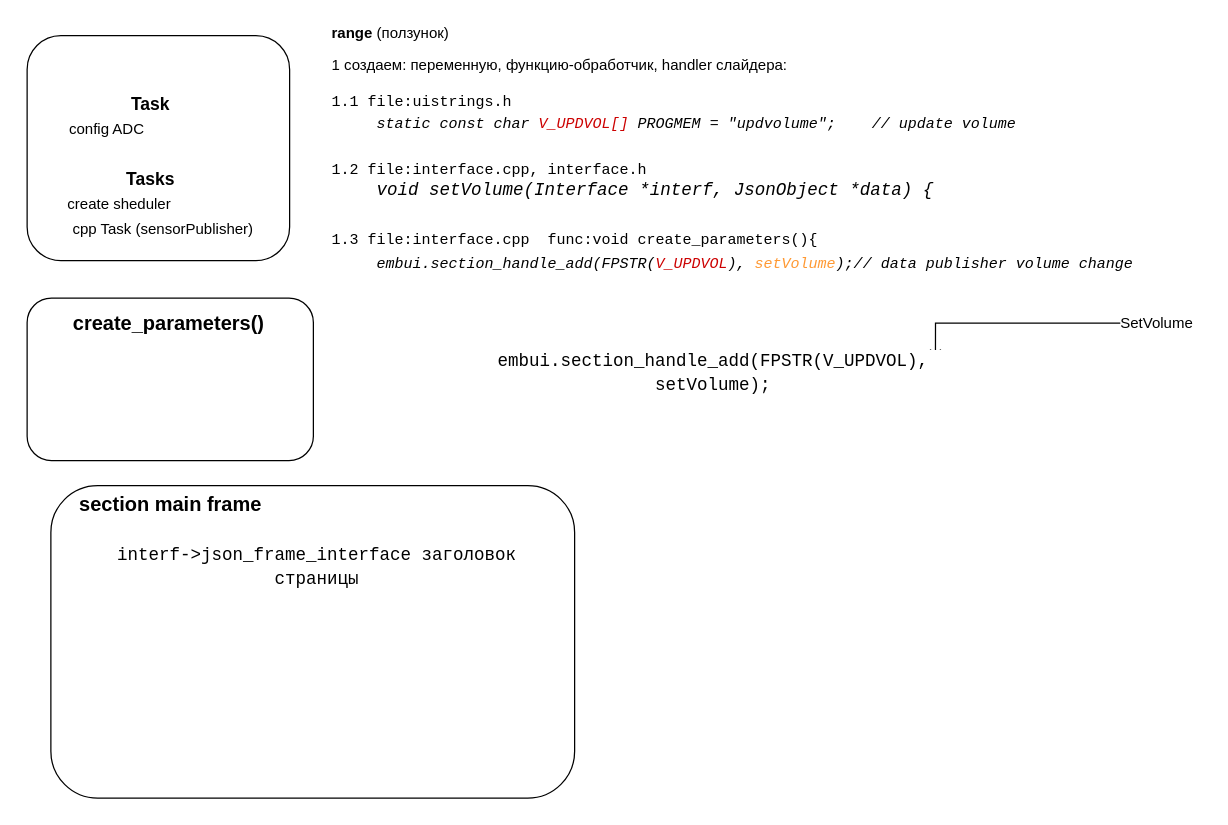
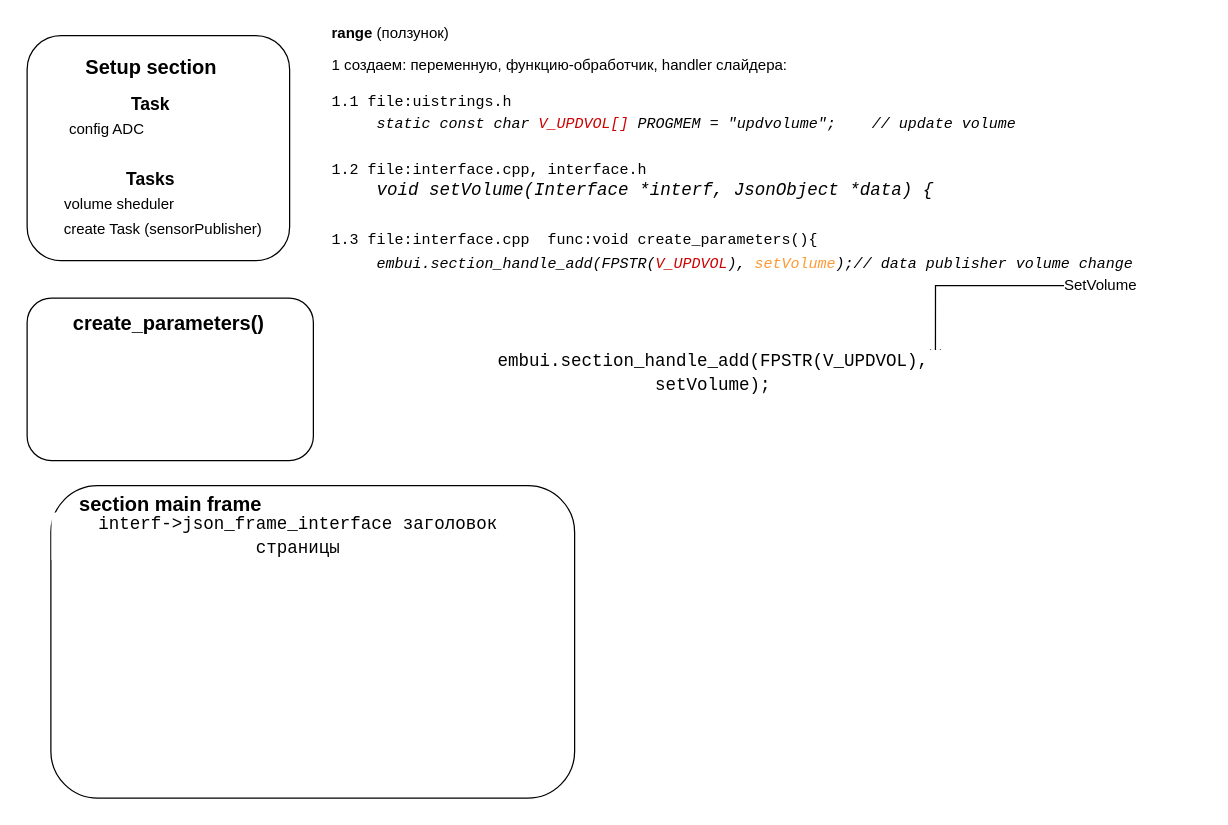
  <mxCell id="0" />
  <mxCell id="1" parent="0" />
  <mxCell id="2" value="" style="rounded=1;whiteSpace=wrap;html=1;" vertex="1" parent="1"><mxGeometry x="21" y="28" width="210" height="180" as="geometry" /></mxCell>
- <mxCell id="3" value="create sheduler" style="text;html=1;strokeColor=none;fillColor=none;align=center;verticalAlign=middle;whiteSpace=wrap;rounded=0;" vertex="1" parent="1"><mxGeometry x="30" y="148" width="130" height="30" as="geometry" /></mxCell>
- <mxCell id="4" value="cpp Task (sensorPublisher)" style="text;html=1;strokeColor=none;fillColor=none;align=center;verticalAlign=middle;whiteSpace=wrap;rounded=0;" vertex="1" parent="1"><mxGeometry x="40" y="168" width="180" height="30" as="geometry" /></mxCell>
+ <mxCell id="3" value="volume sheduler" style="text;html=1;strokeColor=none;fillColor=none;align=center;verticalAlign=middle;whiteSpace=wrap;rounded=0;" vertex="1" parent="1"><mxGeometry x="30" y="148" width="130" height="30" as="geometry" /></mxCell>
+ <mxCell id="4" value="create Task (sensorPublisher)" style="text;html=1;strokeColor=none;fillColor=none;align=center;verticalAlign=middle;whiteSpace=wrap;rounded=0;" vertex="1" parent="1"><mxGeometry x="40" y="168" width="180" height="30" as="geometry" /></mxCell>
  <mxCell id="5" style="edgeStyle=orthogonalEdgeStyle;rounded=0;orthogonalLoop=1;jettySize=auto;html=1;exitX=0.5;exitY=1;exitDx=0;exitDy=0;" edge="1" parent="1" source="4" target="4"><mxGeometry relative="1" as="geometry" /></mxCell>
  <mxCell id="6" value="&lt;b&gt;&lt;font style=&quot;font-size: 14px;&quot;&gt;Tasks&lt;/font&gt;&lt;/b&gt;" style="text;html=1;strokeColor=none;fillColor=none;align=center;verticalAlign=middle;whiteSpace=wrap;rounded=0;" vertex="1" parent="1"><mxGeometry x="90" y="128" width="60" height="30" as="geometry" /></mxCell>
  <mxCell id="7" value="config ADC" style="text;html=1;strokeColor=none;fillColor=none;align=center;verticalAlign=middle;whiteSpace=wrap;rounded=0;" vertex="1" parent="1"><mxGeometry x="20" y="88" width="130" height="30" as="geometry" /></mxCell>
  <mxCell id="8" style="edgeStyle=orthogonalEdgeStyle;rounded=0;orthogonalLoop=1;jettySize=auto;html=1;exitX=0.5;exitY=1;exitDx=0;exitDy=0;" edge="1" parent="1"><mxGeometry relative="1" as="geometry"><mxPoint x="131" y="128" as="sourcePoint" /><mxPoint x="131" y="128" as="targetPoint" /></mxGeometry></mxCell>
+ <mxCell id="9" value="&lt;span style=&quot;font-size: 16px;&quot;&gt;&lt;b&gt;Setup section&lt;/b&gt;&lt;/span&gt;" style="text;html=1;strokeColor=none;fillColor=none;align=center;verticalAlign=middle;whiteSpace=wrap;rounded=0;" vertex="1" parent="1"><mxGeometry x="55.5" y="38" width="129" height="30" as="geometry" /></mxCell>
  <mxCell id="10" value="&lt;b&gt;&lt;font style=&quot;font-size: 14px;&quot;&gt;Task&lt;/font&gt;&lt;/b&gt;" style="text;html=1;strokeColor=none;fillColor=none;align=center;verticalAlign=middle;whiteSpace=wrap;rounded=0;" vertex="1" parent="1"><mxGeometry x="90" y="68" width="60" height="30" as="geometry" /></mxCell>
  <mxCell id="11" value="" style="rounded=1;whiteSpace=wrap;html=1;fontSize=14;" vertex="1" parent="1"><mxGeometry x="21" y="238" width="229" height="130" as="geometry" /></mxCell>
  <mxCell id="12" value="&lt;span style=&quot;font-size: 16px;&quot;&gt;&lt;b&gt;create_parameters()&lt;/b&gt;&lt;/span&gt;" style="text;html=1;strokeColor=none;fillColor=none;align=center;verticalAlign=middle;whiteSpace=wrap;rounded=0;" vertex="1" parent="1"><mxGeometry x="70" y="243" width="129" height="30" as="geometry" /></mxCell>
  <mxCell id="13" value="" style="rounded=1;whiteSpace=wrap;html=1;fontSize=14;" vertex="1" parent="1"><mxGeometry x="40" y="388" width="419" height="250" as="geometry" /></mxCell>
  <mxCell id="14" value="&lt;span style=&quot;font-size: 16px;&quot;&gt;&lt;b&gt;section main frame&lt;/b&gt;&lt;/span&gt;" style="text;html=1;strokeColor=none;fillColor=none;align=center;verticalAlign=middle;whiteSpace=wrap;rounded=0;" vertex="1" parent="1"><mxGeometry x="33.75" y="388" width="203.5" height="30" as="geometry" /></mxCell>
- <mxCell id="15" value="&lt;div style=&quot;font-family: Consolas, &amp;quot;Courier New&amp;quot;, monospace; font-size: 14px; line-height: 19px;&quot;&gt;&lt;span style=&quot;&quot;&gt;interf&lt;/span&gt;-&amp;gt;&lt;span style=&quot;&quot;&gt;json_frame_interface заголовок страницы&lt;/span&gt;&lt;/div&gt;" style="text;html=1;strokeColor=none;fillColor=none;align=center;verticalAlign=middle;whiteSpace=wrap;rounded=0;fontColor=#000000;labelBackgroundColor=#FFFFFF;" vertex="1" parent="1"><mxGeometry x="55" y="443" width="395.5" height="20" as="geometry" /></mxCell>
+ <mxCell id="15" value="&lt;div style=&quot;font-family: Consolas, &amp;quot;Courier New&amp;quot;, monospace; font-size: 14px; line-height: 19px;&quot;&gt;&lt;span style=&quot;&quot;&gt;interf&lt;/span&gt;-&amp;gt;&lt;span style=&quot;&quot;&gt;json_frame_interface заголовок страницы&lt;/span&gt;&lt;/div&gt;" style="text;html=1;strokeColor=none;fillColor=none;align=center;verticalAlign=middle;whiteSpace=wrap;rounded=0;fontColor=#000000;labelBackgroundColor=#FFFFFF;" vertex="1" parent="1"><mxGeometry x="40" y="418" width="395.5" height="20" as="geometry" /></mxCell>
  <mxCell id="16" value="&lt;h1 style=&quot;font-size: 12px;&quot;&gt;range &lt;span style=&quot;font-weight: normal;&quot;&gt;(ползунок)&lt;/span&gt;&lt;/h1&gt;&lt;p style=&quot;font-size: 12px;&quot;&gt;&lt;font style=&quot;font-size: 12px;&quot;&gt;1 создаем: переменную, функцию-обработчик, handler слайдера:&lt;/font&gt;&lt;/p&gt;&lt;font style=&quot;font-size: 12px;&quot;&gt;&lt;span style=&quot;font-family: Consolas, &amp;quot;Courier New&amp;quot;, monospace;&quot;&gt;1.1 file:uistrings.h&lt;br&gt;&lt;/span&gt;&lt;span style=&quot;font-family: Consolas, &amp;quot;Courier New&amp;quot;, monospace;&quot;&gt;&amp;nbsp; &amp;nbsp; &amp;nbsp;&lt;i&gt;static&lt;/i&gt;&lt;/span&gt;&lt;i&gt;&lt;span style=&quot;font-family: Consolas, &amp;quot;Courier New&amp;quot;, monospace;&quot;&gt;&amp;nbsp;&lt;/span&gt;&lt;span style=&quot;font-family: Consolas, &amp;quot;Courier New&amp;quot;, monospace;&quot;&gt;const&lt;/span&gt;&lt;span style=&quot;font-family: Consolas, &amp;quot;Courier New&amp;quot;, monospace;&quot;&gt;&amp;nbsp;&lt;/span&gt;&lt;span style=&quot;font-family: Consolas, &amp;quot;Courier New&amp;quot;, monospace;&quot;&gt;char&lt;/span&gt;&lt;span style=&quot;font-family: Consolas, &amp;quot;Courier New&amp;quot;, monospace;&quot;&gt;&amp;nbsp;&lt;/span&gt;&lt;span style=&quot;font-family: Consolas, &amp;quot;Courier New&amp;quot;, monospace;&quot;&gt;&lt;font color=&quot;#cc0000&quot;&gt;V_UPDVOL&lt;/font&gt;&lt;/span&gt;&lt;span style=&quot;font-family: Consolas, &amp;quot;Courier New&amp;quot;, monospace;&quot;&gt;&lt;font color=&quot;#cc0000&quot;&gt;[]&lt;/font&gt;&amp;nbsp;&lt;/span&gt;&lt;span style=&quot;font-family: Consolas, &amp;quot;Courier New&amp;quot;, monospace;&quot;&gt;PROGMEM&lt;/span&gt;&lt;span style=&quot;font-family: Consolas, &amp;quot;Courier New&amp;quot;, monospace;&quot;&gt;&amp;nbsp;=&amp;nbsp;&lt;/span&gt;&lt;span style=&quot;font-family: Consolas, &amp;quot;Courier New&amp;quot;, monospace;&quot;&gt;&quot;updvolume&quot;&lt;/span&gt;&lt;span style=&quot;font-family: Consolas, &amp;quot;Courier New&amp;quot;, monospace;&quot;&gt;;&lt;/span&gt;&lt;span style=&quot;font-family: Consolas, &amp;quot;Courier New&amp;quot;, monospace;&quot;&gt;&amp;nbsp;&amp;nbsp; &amp;nbsp;// update volume&lt;/span&gt;&lt;/i&gt;&lt;/font&gt;&lt;div style=&quot;font-family: Consolas, &amp;quot;Courier New&amp;quot;, monospace; line-height: 19px; font-size: 12px;&quot;&gt;&lt;br&gt;&lt;/div&gt;&lt;div style=&quot;font-family: Consolas, &amp;quot;Courier New&amp;quot;, monospace; line-height: 19px; font-size: 12px;&quot;&gt;&lt;/div&gt;&lt;span style=&quot;font-family: Consolas, &amp;quot;Courier New&amp;quot;, monospace; font-size: 12px;&quot;&gt;1.2 file:interface.cpp, interface.h&lt;/span&gt;&lt;div style=&quot;font-family: Consolas, &amp;quot;Courier New&amp;quot;, monospace; line-height: 19px; font-size: 12px;&quot;&gt;&amp;nbsp; &amp;nbsp; &amp;nbsp;&lt;font style=&quot;background-color: rgb(255, 255, 255);&quot;&gt;&lt;i&gt;&lt;span style=&quot;font-size: 14px;&quot;&gt;void&lt;/span&gt;&lt;span style=&quot;font-size: 14px;&quot;&gt; &lt;/span&gt;&lt;span style=&quot;font-size: 14px;&quot;&gt;setVolume&lt;/span&gt;&lt;span style=&quot;font-size: 14px;&quot;&gt;(&lt;/span&gt;&lt;span style=&quot;font-size: 14px;&quot;&gt;Interface&lt;/span&gt;&lt;span style=&quot;font-size: 14px;&quot;&gt; &lt;/span&gt;&lt;span style=&quot;font-size: 14px;&quot;&gt;*&lt;/span&gt;&lt;span style=&quot;font-size: 14px;&quot;&gt;interf&lt;/span&gt;&lt;span style=&quot;font-size: 14px;&quot;&gt;, &lt;/span&gt;&lt;span style=&quot;font-size: 14px;&quot;&gt;JsonObject&lt;/span&gt;&lt;span style=&quot;font-size: 14px;&quot;&gt; &lt;/span&gt;&lt;span style=&quot;font-size: 14px;&quot;&gt;*&lt;/span&gt;&lt;span style=&quot;font-size: 14px;&quot;&gt;data&lt;/span&gt;&lt;span style=&quot;font-size: 14px;&quot;&gt;) {&lt;/span&gt;&lt;/i&gt;&lt;/font&gt;&lt;/div&gt;&lt;div style=&quot;font-family: Consolas, &amp;quot;Courier New&amp;quot;, monospace; line-height: 19px; font-size: 12px;&quot;&gt;&lt;font style=&quot;background-color: rgb(255, 255, 255);&quot;&gt;&lt;i&gt;&lt;span style=&quot;font-size: 14px;&quot;&gt;&lt;br&gt;&lt;/span&gt;&lt;/i&gt;&lt;/font&gt;&lt;/div&gt;&lt;div style=&quot;font-family: Consolas, &amp;quot;Courier New&amp;quot;, monospace; line-height: 19px; font-size: 12px;&quot;&gt;&lt;font style=&quot;font-size: 12px;&quot;&gt;&lt;span style=&quot;background-color: rgb(255, 255, 255);&quot;&gt;1.3 file:interface.cpp&amp;nbsp;&amp;nbsp;&lt;/span&gt;func:void create_parameters(){&lt;/font&gt;&lt;/div&gt;&lt;div style=&quot;font-family: Consolas, &amp;quot;Courier New&amp;quot;, monospace; line-height: 19px; font-size: 12px;&quot;&gt;&lt;div style=&quot;line-height: 19px;&quot;&gt;&lt;span style=&quot;background-color: rgb(255, 255, 255);&quot;&gt;&lt;font style=&quot;font-size: 12px;&quot;&gt;&amp;nbsp; &amp;nbsp; &amp;nbsp;&lt;i&gt;embui.section_handle_add(FPSTR(&lt;font color=&quot;#cc0000&quot;&gt;V_UPDVOL&lt;/font&gt;), &lt;font color=&quot;#ff9933&quot;&gt;setVolume&lt;/font&gt;);// data publisher volume change&lt;/i&gt;&lt;/font&gt;&lt;/span&gt;&lt;/div&gt;&lt;/div&gt;" style="text;html=1;strokeColor=none;fillColor=none;spacing=5;spacingTop=-20;whiteSpace=wrap;overflow=hidden;rounded=0;labelBackgroundColor=#FFFFFF;fontSize=14;fontColor=#000000;" vertex="1" parent="1"><mxGeometry x="260" y="20.5" width="700" height="307.5" as="geometry" /></mxCell>
  <mxCell id="17" style="edgeStyle=orthogonalEdgeStyle;rounded=0;orthogonalLoop=1;jettySize=auto;html=1;entryX=0.923;entryY=-0.007;entryDx=0;entryDy=0;entryPerimeter=0;fontSize=12;fontColor=#000000;" edge="1" parent="1" source="18" target="19"><mxGeometry relative="1" as="geometry" /></mxCell>
- <mxCell id="18" value="SetVolume" style="text;html=1;strokeColor=none;fillColor=none;align=center;verticalAlign=middle;whiteSpace=wrap;rounded=0;labelBackgroundColor=#FFFFFF;fontSize=12;fontColor=#000000;" vertex="1" parent="1"><mxGeometry x="900" y="248" width="50" height="20" as="geometry" /></mxCell>
+ <mxCell id="18" value="SetVolume" style="text;html=1;strokeColor=none;fillColor=none;align=center;verticalAlign=middle;whiteSpace=wrap;rounded=0;labelBackgroundColor=#FFFFFF;fontSize=12;fontColor=#000000;" vertex="1" parent="1"><mxGeometry x="855" y="218" width="50" height="20" as="geometry" /></mxCell>
  <mxCell id="19" value="&lt;div style=&quot;font-family: Consolas, &amp;quot;Courier New&amp;quot;, monospace; font-size: 14px; line-height: 19px;&quot;&gt;&lt;span style=&quot;background-color: rgb(255, 255, 255);&quot;&gt;embui.section_handle_add(FPSTR(V_UPDVOL), setVolume);&lt;/span&gt;&lt;/div&gt;" style="text;html=1;strokeColor=none;fillColor=none;align=center;verticalAlign=middle;whiteSpace=wrap;rounded=0;labelBackgroundColor=#FFFFFF;fontSize=12;fontColor=#000000;" vertex="1" parent="1"><mxGeometry x="360" y="288" width="420" height="20" as="geometry" /></mxCell>
